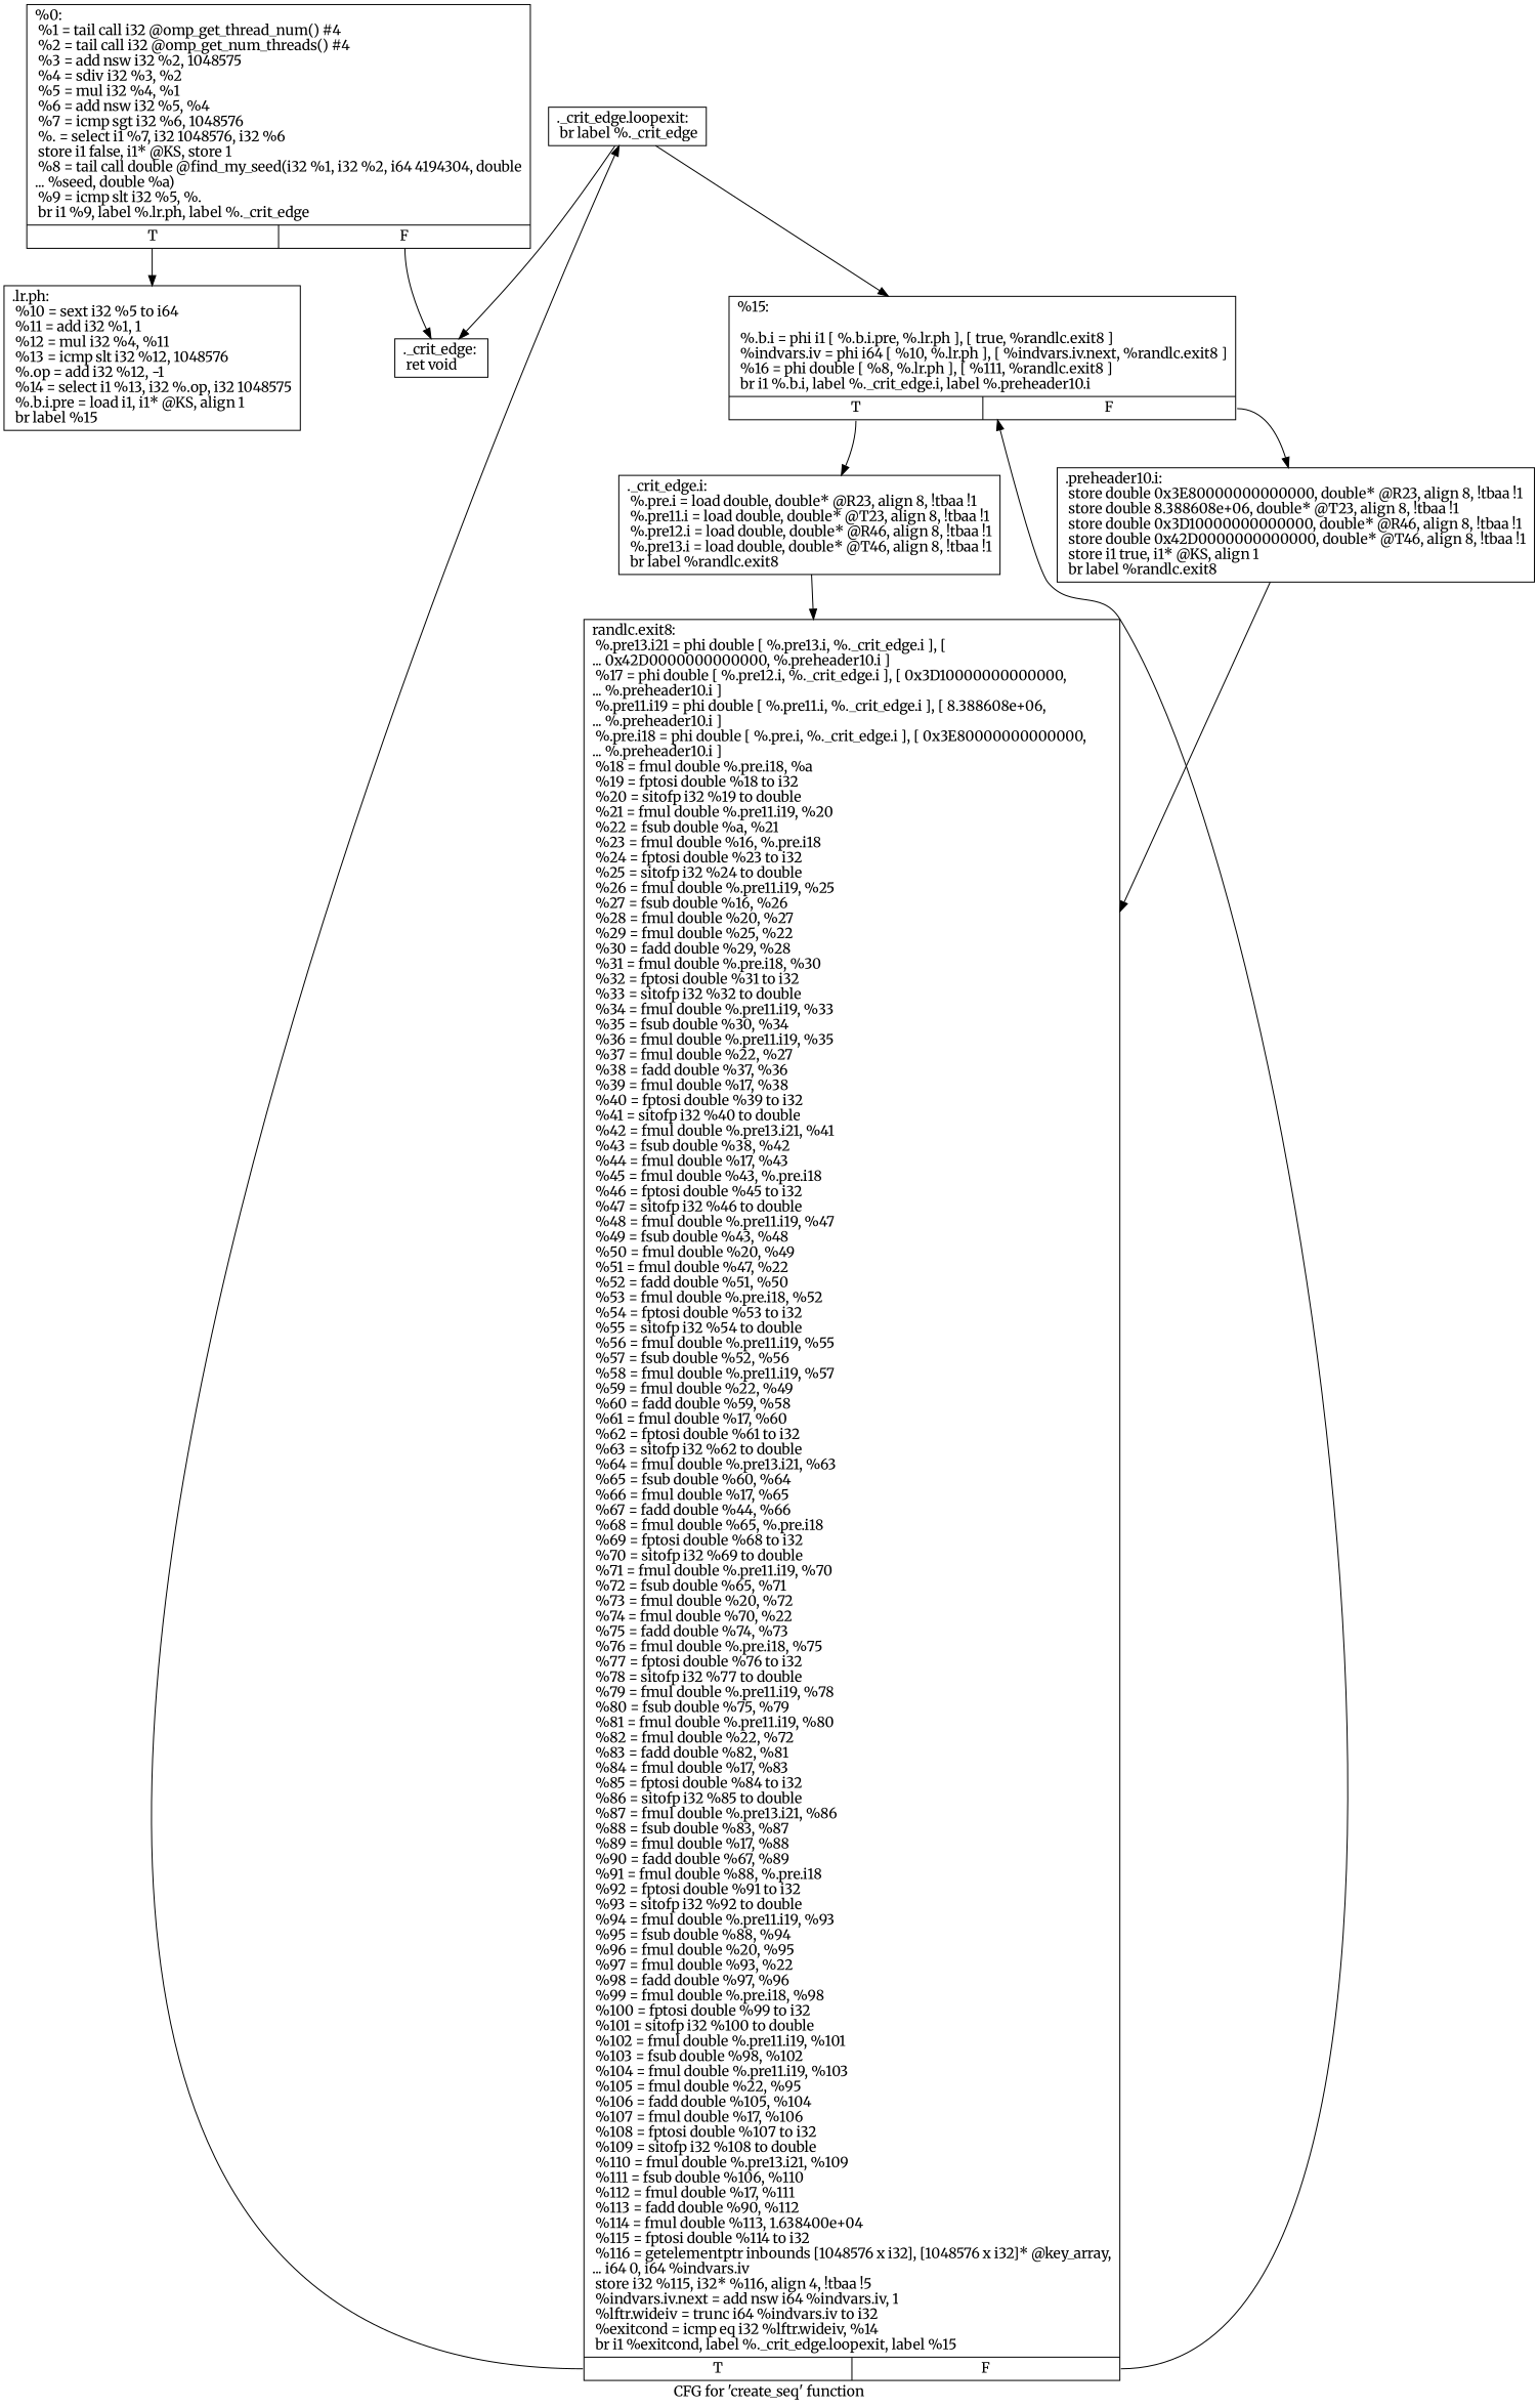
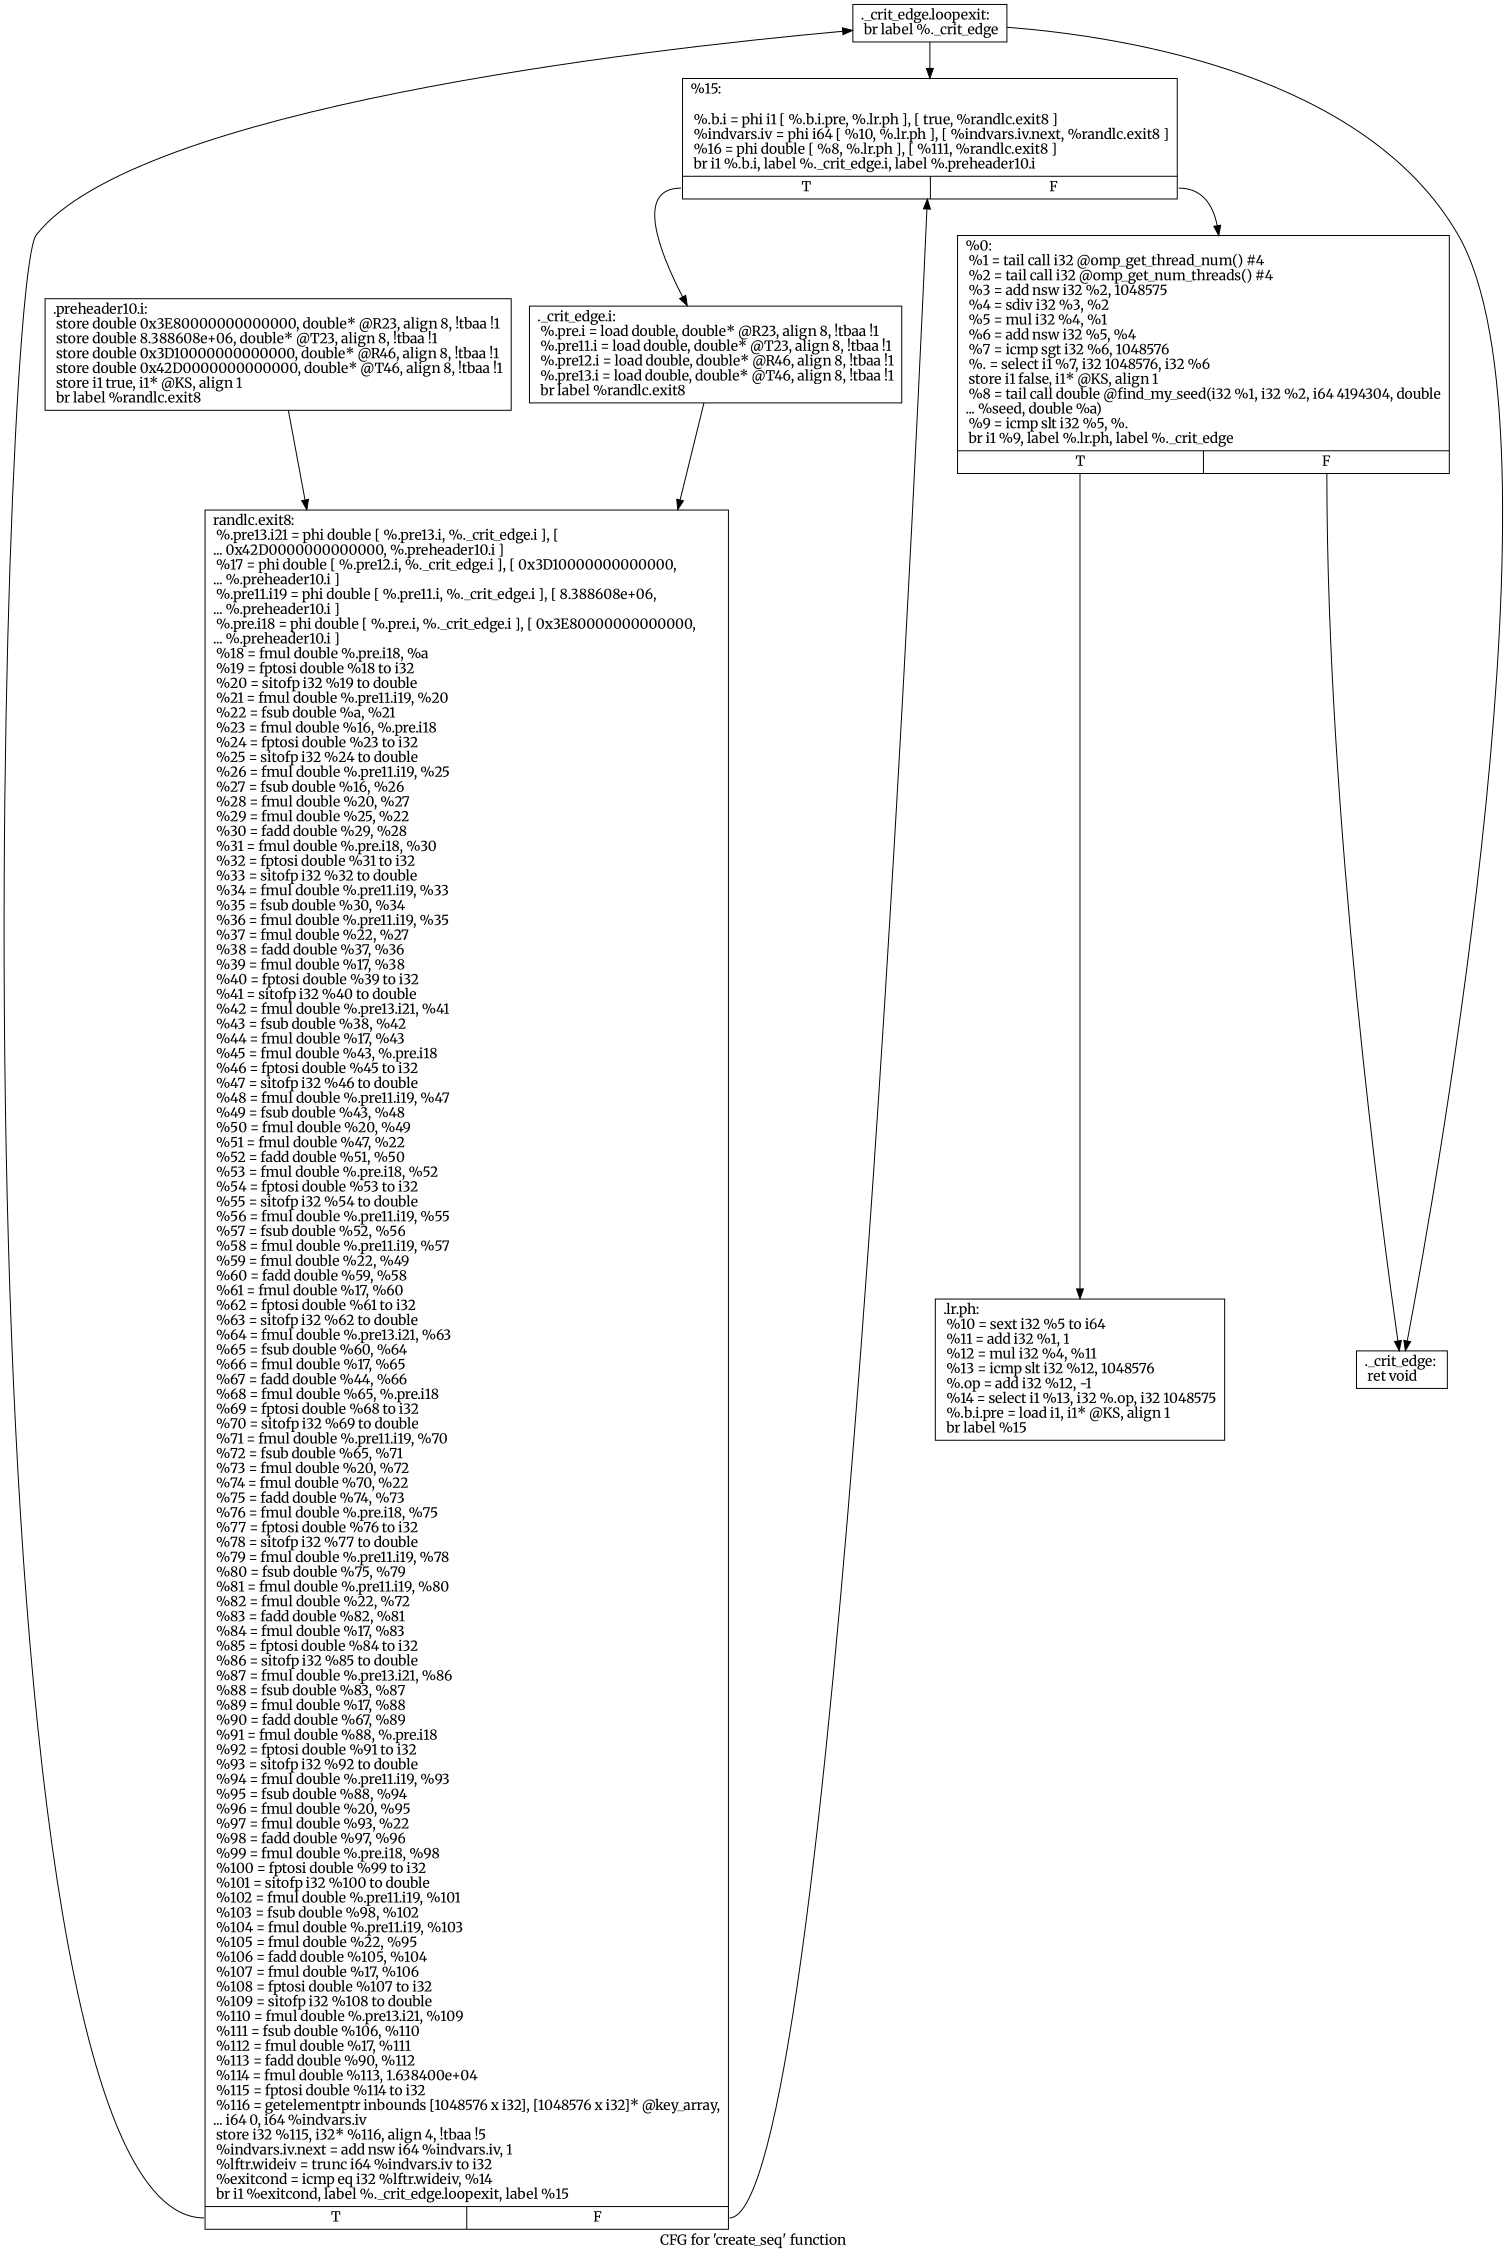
  digraph {
    fontname=Merriweather
    label="CFG for 'create_seq' function"
    node [fontname=Merriweather shape=record]
    edge [fontname=Merriweather]
-   n1 [label="{%0:\l  %1 = tail call i32 @omp_get_thread_num() #4\l  %2 = tail call i32 @omp_get_num_threads() #4\l  %3 = add nsw i32 %2, 1048575\l  %4 = sdiv i32 %3, %2\l  %5 = mul i32 %4, %1\l  %6 = add nsw i32 %5, %4\l  %7 = icmp sgt i32 %6, 1048576\l  %. = select i1 %7, i32 1048576, i32 %6\l  store i1 false, i1* @KS, store 1\l  %8 = tail call double @find_my_seed(i32 %1, i32 %2, i64 4194304, double\l... %seed, double %a)\l  %9 = icmp slt i32 %5, %.\l  br i1 %9, label %.lr.ph, label %._crit_edge\l|{<s0>T|<s1>F}}"]
+   n1 [label="{%0:\l  %1 = tail call i32 @omp_get_thread_num() #4\l  %2 = tail call i32 @omp_get_num_threads() #4\l  %3 = add nsw i32 %2, 1048575\l  %4 = sdiv i32 %3, %2\l  %5 = mul i32 %4, %1\l  %6 = add nsw i32 %5, %4\l  %7 = icmp sgt i32 %6, 1048576\l  %. = select i1 %7, i32 1048576, i32 %6\l  store i1 false, i1* @KS, align 1\l  %8 = tail call double @find_my_seed(i32 %1, i32 %2, i64 4194304, double\l... %seed, double %a)\l  %9 = icmp slt i32 %5, %.\l  br i1 %9, label %.lr.ph, label %._crit_edge\l|{<s0>T|<s1>F}}"]
    n2 [label="{.lr.ph:                                           \l  %10 = sext i32 %5 to i64\l  %11 = add i32 %1, 1\l  %12 = mul i32 %4, %11\l  %13 = icmp slt i32 %12, 1048576\l  %.op = add i32 %12, -1\l  %14 = select i1 %13, i32 %.op, i32 1048575\l  %.b.i.pre = load i1, i1* @KS, align 1\l  br label %15\l}"]
    n3 [label="{._crit_edge:                                      \l  ret void\l}"]
    n4 [label="{%15:\l\l  %.b.i = phi i1 [ %.b.i.pre, %.lr.ph ], [ true, %randlc.exit8 ]\l  %indvars.iv = phi i64 [ %10, %.lr.ph ], [ %indvars.iv.next, %randlc.exit8 ]\l  %16 = phi double [ %8, %.lr.ph ], [ %111, %randlc.exit8 ]\l  br i1 %.b.i, label %._crit_edge.i, label %.preheader10.i\l|{<s0>T|<s1>F}}"]
    n5 [label="{._crit_edge.i:                                    \l  %.pre.i = load double, double* @R23, align 8, !tbaa !1\l  %.pre11.i = load double, double* @T23, align 8, !tbaa !1\l  %.pre12.i = load double, double* @R46, align 8, !tbaa !1\l  %.pre13.i = load double, double* @T46, align 8, !tbaa !1\l  br label %randlc.exit8\l}"]
    n6 [label="{.preheader10.i:                                   \l  store double 0x3E80000000000000, double* @R23, align 8, !tbaa !1\l  store double 8.388608e+06, double* @T23, align 8, !tbaa !1\l  store double 0x3D10000000000000, double* @R46, align 8, !tbaa !1\l  store double 0x42D0000000000000, double* @T46, align 8, !tbaa !1\l  store i1 true, i1* @KS, align 1\l  br label %randlc.exit8\l}"]
    n7 [label="{randlc.exit8:                                     \l  %.pre13.i21 = phi double [ %.pre13.i, %._crit_edge.i ], [\l... 0x42D0000000000000, %.preheader10.i ]\l  %17 = phi double [ %.pre12.i, %._crit_edge.i ], [ 0x3D10000000000000,\l... %.preheader10.i ]\l  %.pre11.i19 = phi double [ %.pre11.i, %._crit_edge.i ], [ 8.388608e+06,\l... %.preheader10.i ]\l  %.pre.i18 = phi double [ %.pre.i, %._crit_edge.i ], [ 0x3E80000000000000,\l... %.preheader10.i ]\l  %18 = fmul double %.pre.i18, %a\l  %19 = fptosi double %18 to i32\l  %20 = sitofp i32 %19 to double\l  %21 = fmul double %.pre11.i19, %20\l  %22 = fsub double %a, %21\l  %23 = fmul double %16, %.pre.i18\l  %24 = fptosi double %23 to i32\l  %25 = sitofp i32 %24 to double\l  %26 = fmul double %.pre11.i19, %25\l  %27 = fsub double %16, %26\l  %28 = fmul double %20, %27\l  %29 = fmul double %25, %22\l  %30 = fadd double %29, %28\l  %31 = fmul double %.pre.i18, %30\l  %32 = fptosi double %31 to i32\l  %33 = sitofp i32 %32 to double\l  %34 = fmul double %.pre11.i19, %33\l  %35 = fsub double %30, %34\l  %36 = fmul double %.pre11.i19, %35\l  %37 = fmul double %22, %27\l  %38 = fadd double %37, %36\l  %39 = fmul double %17, %38\l  %40 = fptosi double %39 to i32\l  %41 = sitofp i32 %40 to double\l  %42 = fmul double %.pre13.i21, %41\l  %43 = fsub double %38, %42\l  %44 = fmul double %17, %43\l  %45 = fmul double %43, %.pre.i18\l  %46 = fptosi double %45 to i32\l  %47 = sitofp i32 %46 to double\l  %48 = fmul double %.pre11.i19, %47\l  %49 = fsub double %43, %48\l  %50 = fmul double %20, %49\l  %51 = fmul double %47, %22\l  %52 = fadd double %51, %50\l  %53 = fmul double %.pre.i18, %52\l  %54 = fptosi double %53 to i32\l  %55 = sitofp i32 %54 to double\l  %56 = fmul double %.pre11.i19, %55\l  %57 = fsub double %52, %56\l  %58 = fmul double %.pre11.i19, %57\l  %59 = fmul double %22, %49\l  %60 = fadd double %59, %58\l  %61 = fmul double %17, %60\l  %62 = fptosi double %61 to i32\l  %63 = sitofp i32 %62 to double\l  %64 = fmul double %.pre13.i21, %63\l  %65 = fsub double %60, %64\l  %66 = fmul double %17, %65\l  %67 = fadd double %44, %66\l  %68 = fmul double %65, %.pre.i18\l  %69 = fptosi double %68 to i32\l  %70 = sitofp i32 %69 to double\l  %71 = fmul double %.pre11.i19, %70\l  %72 = fsub double %65, %71\l  %73 = fmul double %20, %72\l  %74 = fmul double %70, %22\l  %75 = fadd double %74, %73\l  %76 = fmul double %.pre.i18, %75\l  %77 = fptosi double %76 to i32\l  %78 = sitofp i32 %77 to double\l  %79 = fmul double %.pre11.i19, %78\l  %80 = fsub double %75, %79\l  %81 = fmul double %.pre11.i19, %80\l  %82 = fmul double %22, %72\l  %83 = fadd double %82, %81\l  %84 = fmul double %17, %83\l  %85 = fptosi double %84 to i32\l  %86 = sitofp i32 %85 to double\l  %87 = fmul double %.pre13.i21, %86\l  %88 = fsub double %83, %87\l  %89 = fmul double %17, %88\l  %90 = fadd double %67, %89\l  %91 = fmul double %88, %.pre.i18\l  %92 = fptosi double %91 to i32\l  %93 = sitofp i32 %92 to double\l  %94 = fmul double %.pre11.i19, %93\l  %95 = fsub double %88, %94\l  %96 = fmul double %20, %95\l  %97 = fmul double %93, %22\l  %98 = fadd double %97, %96\l  %99 = fmul double %.pre.i18, %98\l  %100 = fptosi double %99 to i32\l  %101 = sitofp i32 %100 to double\l  %102 = fmul double %.pre11.i19, %101\l  %103 = fsub double %98, %102\l  %104 = fmul double %.pre11.i19, %103\l  %105 = fmul double %22, %95\l  %106 = fadd double %105, %104\l  %107 = fmul double %17, %106\l  %108 = fptosi double %107 to i32\l  %109 = sitofp i32 %108 to double\l  %110 = fmul double %.pre13.i21, %109\l  %111 = fsub double %106, %110\l  %112 = fmul double %17, %111\l  %113 = fadd double %90, %112\l  %114 = fmul double %113, 1.638400e+04\l  %115 = fptosi double %114 to i32\l  %116 = getelementptr inbounds [1048576 x i32], [1048576 x i32]* @key_array,\l... i64 0, i64 %indvars.iv\l  store i32 %115, i32* %116, align 4, !tbaa !5\l  %indvars.iv.next = add nsw i64 %indvars.iv, 1\l  %lftr.wideiv = trunc i64 %indvars.iv to i32\l  %exitcond = icmp eq i32 %lftr.wideiv, %14\l  br i1 %exitcond, label %._crit_edge.loopexit, label %15\l|{<s0>T|<s1>F}}"]
    n8 [label="{._crit_edge.loopexit:                             \l  br label %._crit_edge\l}"]
    n1 -> n2 [tailport=s0]
    n1 -> n3 [tailport=s1]
    n4 -> n5 [tailport=s0]
-   n4 -> n6 [tailport=s1]
+   n4 -> n1 [tailport=s1]
    n5 -> n7
    n6 -> n7
    n7 -> n4 [tailport=s1]
    n7 -> n8 [tailport=s0]
    n8 -> n3
    n8 -> n4
  }
